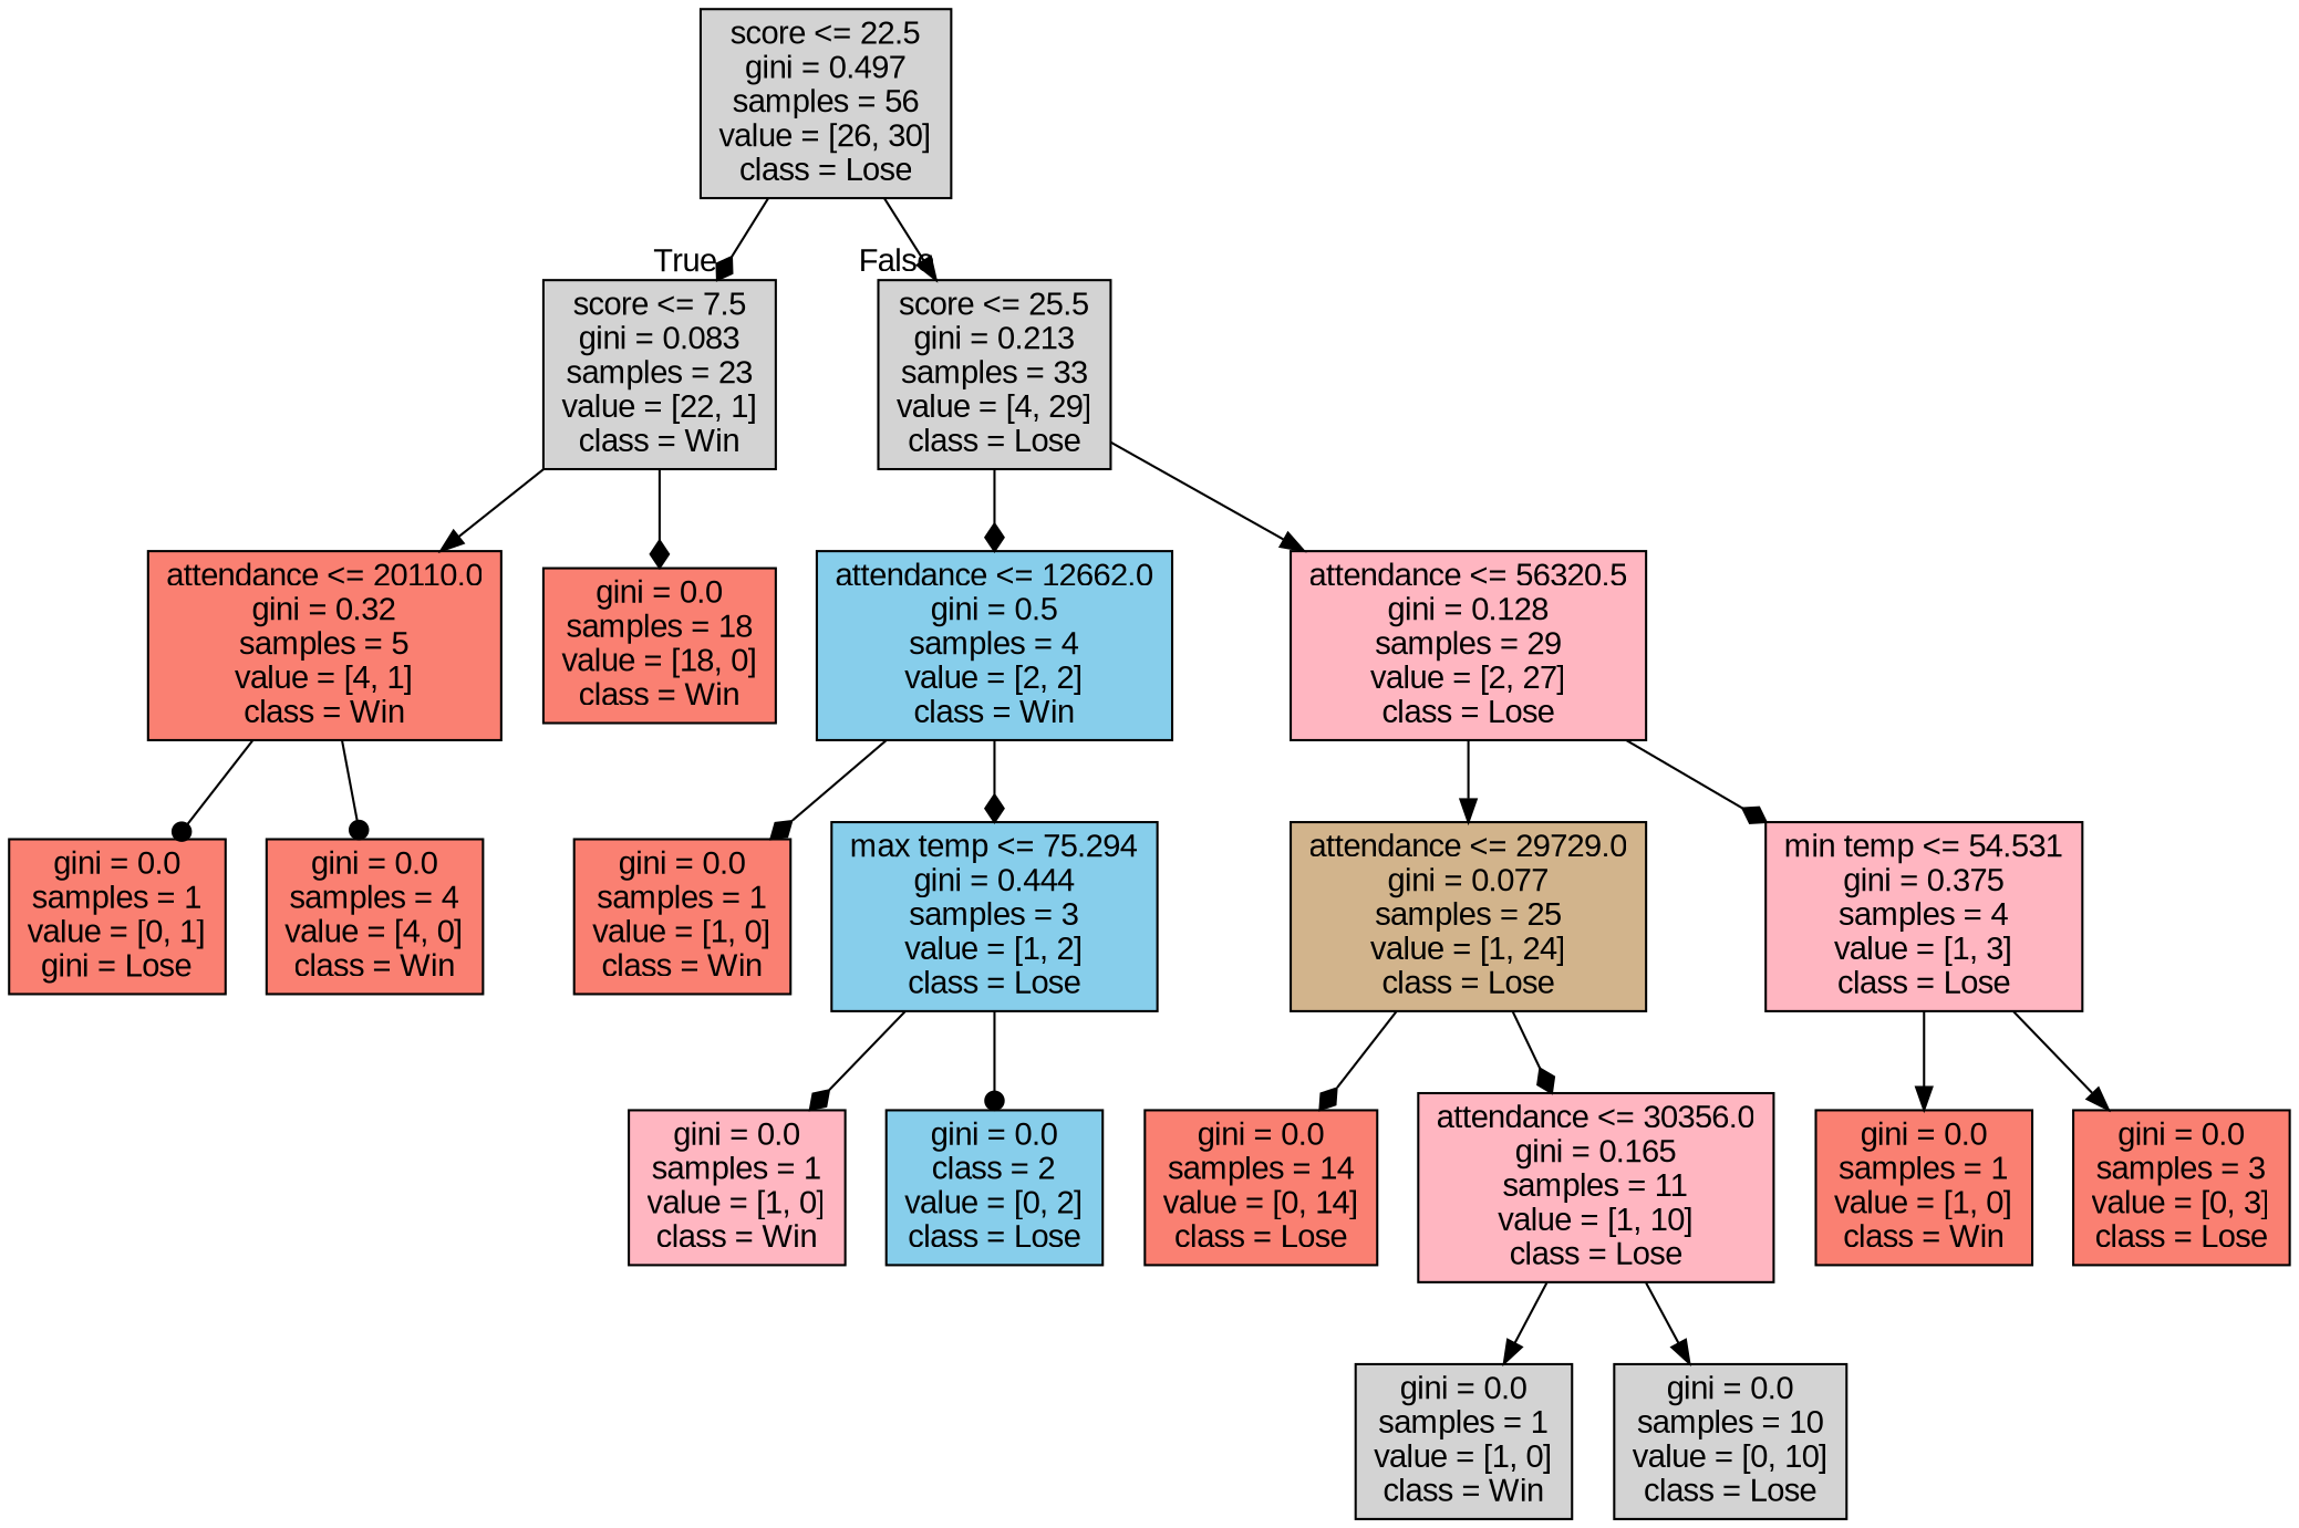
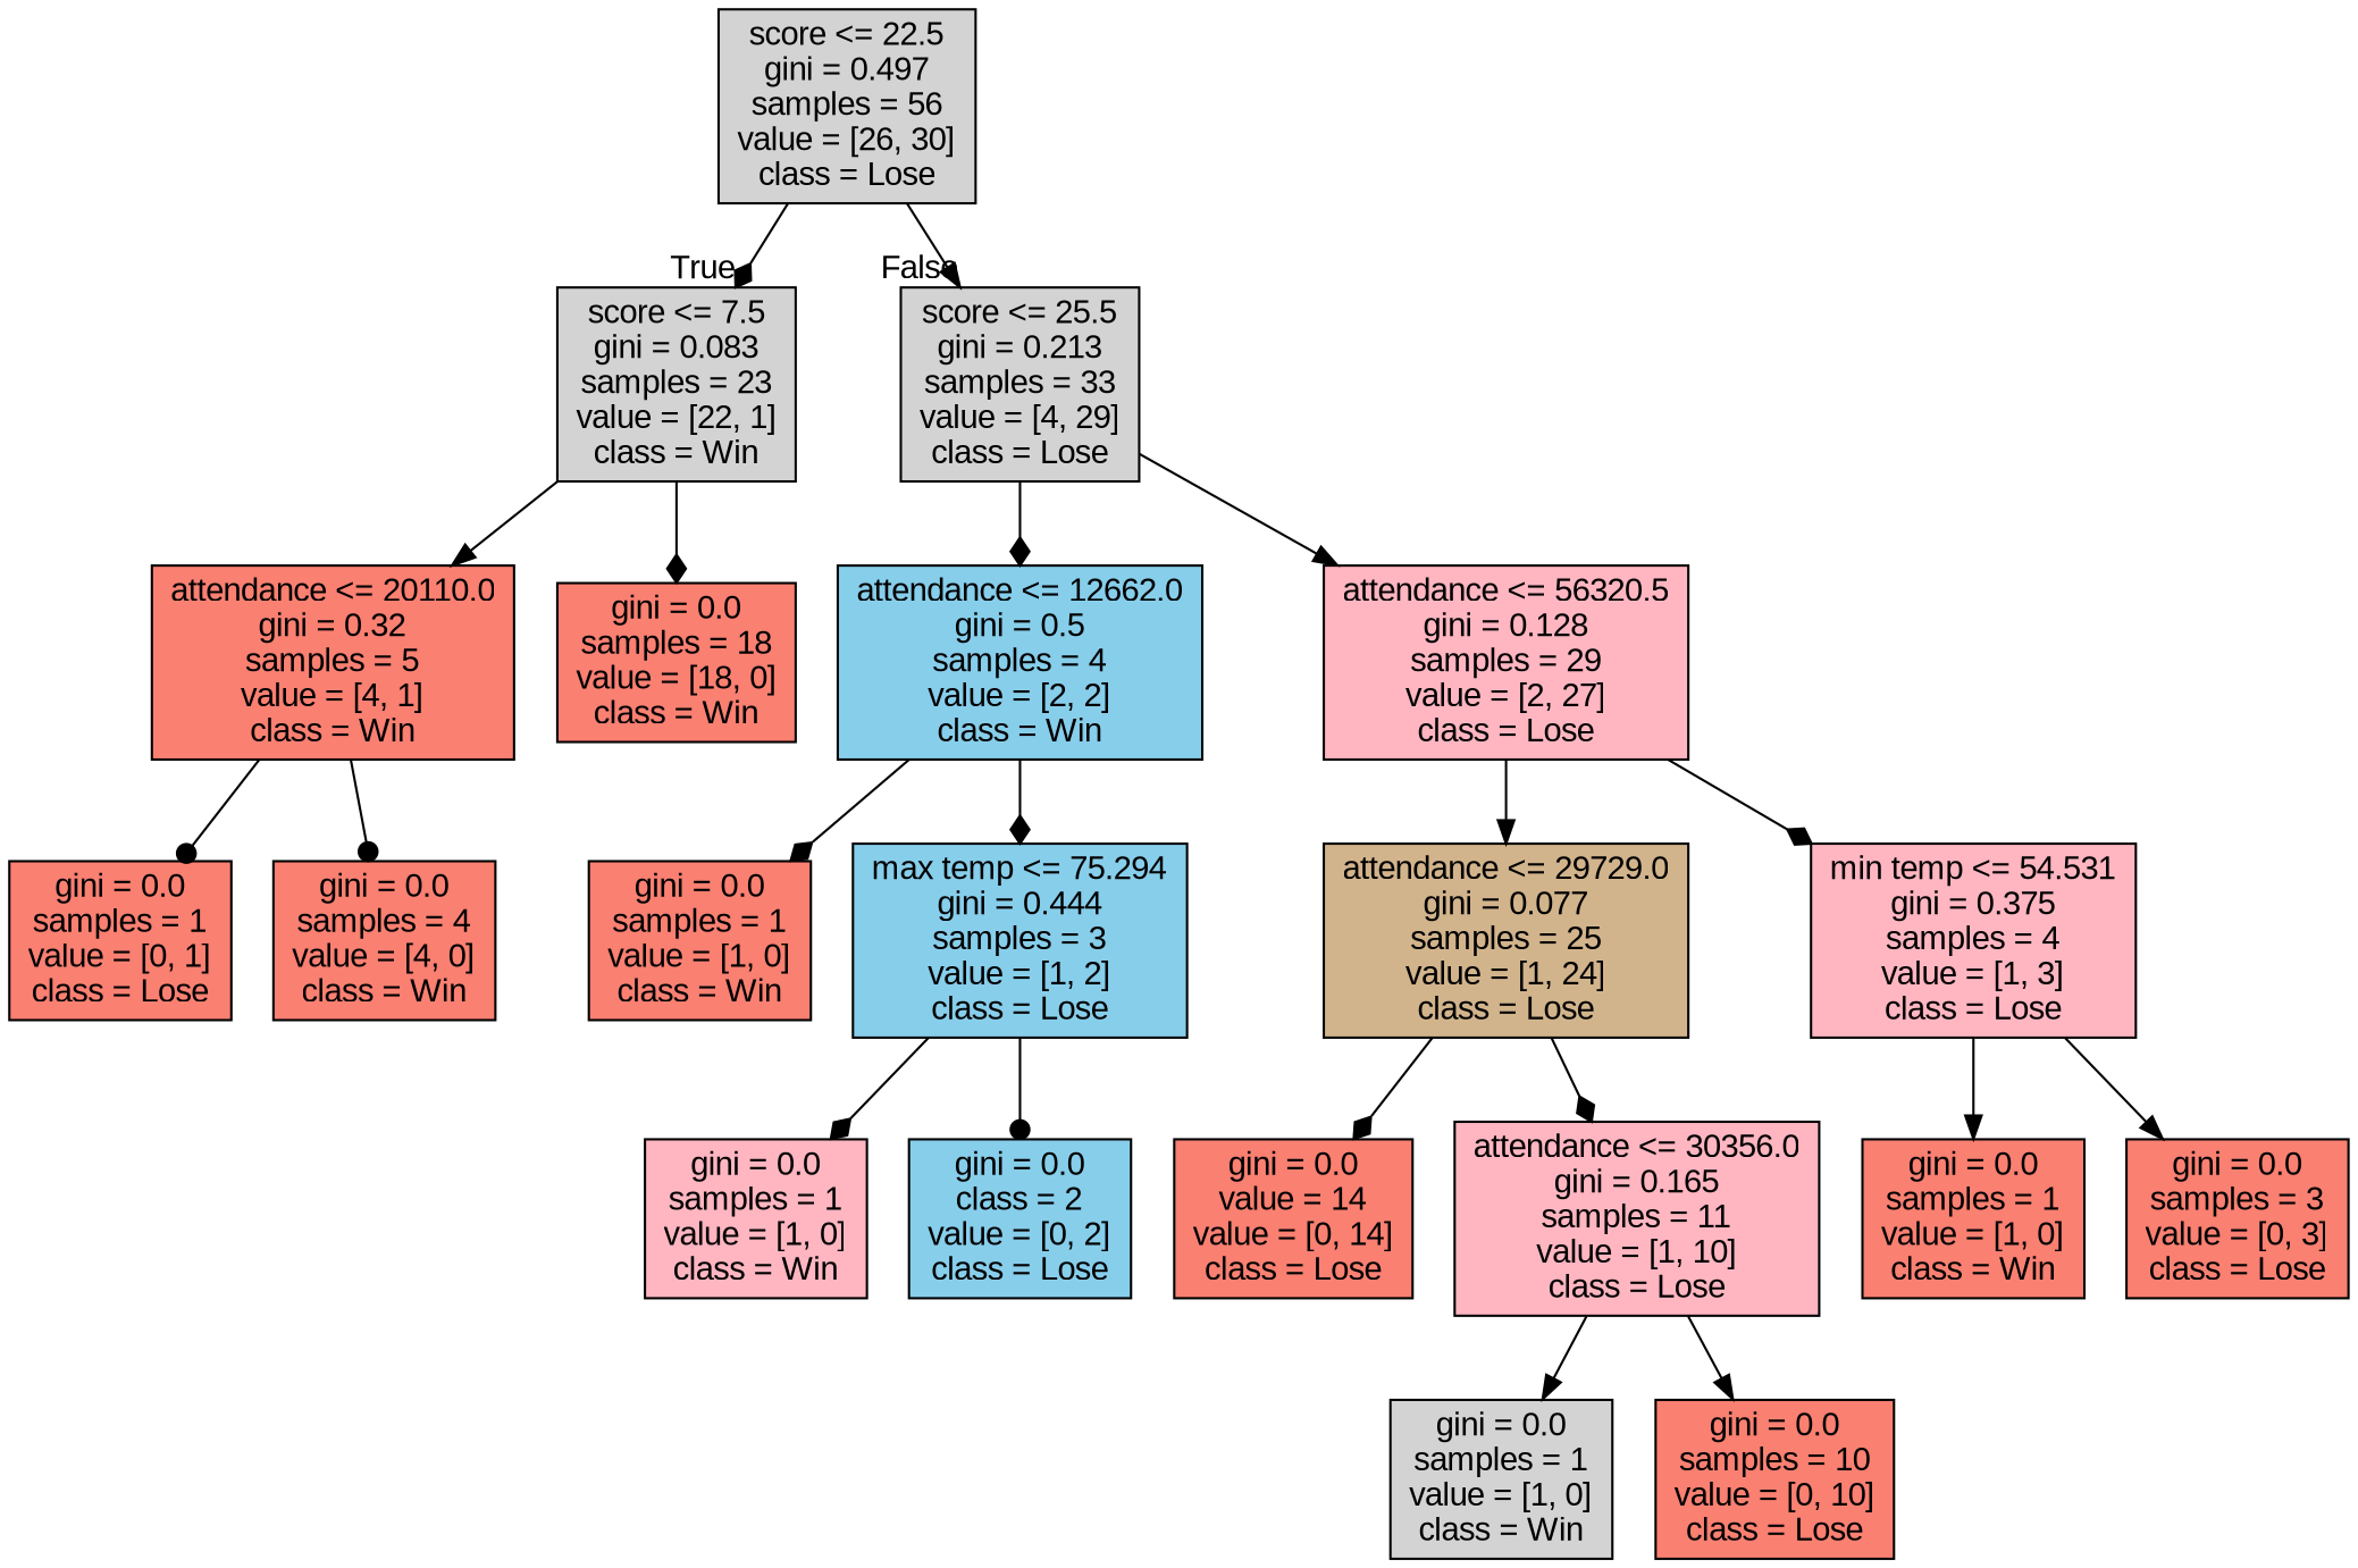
  digraph {
    fontname="Liberation Sans"
    node [fillcolor=salmon fontname="Liberation Sans" shape=box style=filled]
    edge [arrowhead=diamond fontname="Liberation Sans"]
    n1 [fillcolor=lightgrey label="score <= 22.5\ngini = 0.497\nsamples = 56\nvalue = [26, 30]\nclass = Lose"]
    n2 [fillcolor=lightgrey label="score <= 7.5\ngini = 0.083\nsamples = 23\nvalue = [22, 1]\nclass = Win"]
    n3 [fillcolor=lightgrey label="score <= 25.5\ngini = 0.213\nsamples = 33\nvalue = [4, 29]\nclass = Lose"]
    n4 [label="attendance <= 20110.0\ngini = 0.32\nsamples = 5\nvalue = [4, 1]\nclass = Win"]
    n5 [label="gini = 0.0\nsamples = 18\nvalue = [18, 0]\nclass = Win"]
    n6 [fillcolor=skyblue label="attendance <= 12662.0\ngini = 0.5\nsamples = 4\nvalue = [2, 2]\nclass = Win"]
    n7 [fillcolor=lightpink label="attendance <= 56320.5\ngini = 0.128\nsamples = 29\nvalue = [2, 27]\nclass = Lose"]
-   n8 [label="gini = 0.0\nsamples = 1\nvalue = [0, 1]\ngini = Lose"]
+   n8 [label="gini = 0.0\nsamples = 1\nvalue = [0, 1]\nclass = Lose"]
    n9 [label="gini = 0.0\nsamples = 4\nvalue = [4, 0]\nclass = Win"]
    n10 [label="gini = 0.0\nsamples = 1\nvalue = [1, 0]\nclass = Win"]
    n11 [fillcolor=skyblue label="max temp <= 75.294\ngini = 0.444\nsamples = 3\nvalue = [1, 2]\nclass = Lose"]
    n12 [fillcolor=tan label="attendance <= 29729.0\ngini = 0.077\nsamples = 25\nvalue = [1, 24]\nclass = Lose"]
    n13 [fillcolor=lightpink label="min temp <= 54.531\ngini = 0.375\nsamples = 4\nvalue = [1, 3]\nclass = Lose"]
    n14 [fillcolor=lightpink label="gini = 0.0\nsamples = 1\nvalue = [1, 0]\nclass = Win"]
    n15 [fillcolor=skyblue label="gini = 0.0\nclass = 2\nvalue = [0, 2]\nclass = Lose"]
-   n16 [label="gini = 0.0\nsamples = 14\nvalue = [0, 14]\nclass = Lose"]
+   n16 [label="gini = 0.0\nvalue = 14\nvalue = [0, 14]\nclass = Lose"]
    n17 [fillcolor=lightpink label="attendance <= 30356.0\ngini = 0.165\nsamples = 11\nvalue = [1, 10]\nclass = Lose"]
    n18 [label="gini = 0.0\nsamples = 1\nvalue = [1, 0]\nclass = Win"]
    n19 [label="gini = 0.0\nsamples = 3\nvalue = [0, 3]\nclass = Lose"]
    n20 [fillcolor=lightgrey label="gini = 0.0\nsamples = 1\nvalue = [1, 0]\nclass = Win"]
-   n21 [fillcolor=lightgrey label="gini = 0.0\nsamples = 10\nvalue = [0, 10]\nclass = Lose"]
+   n21 [label="gini = 0.0\nsamples = 10\nvalue = [0, 10]\nclass = Lose"]
    n1 -> n2 [headlabel=True labelangle=45 labeldistance=2.5]
    n1 -> n3 [arrowhead=normal headlabel=False labelangle=-45 labeldistance=2.5]
    n2 -> n4 [arrowhead=normal]
    n2 -> n5
    n3 -> n6
    n3 -> n7 [arrowhead=normal]
    n4 -> n8 [arrowhead=dot]
    n4 -> n9 [arrowhead=dot]
    n6 -> n10
    n6 -> n11
    n7 -> n12 [arrowhead=normal]
    n7 -> n13
    n11 -> n14
    n11 -> n15 [arrowhead=dot]
    n12 -> n16
    n12 -> n17
    n13 -> n18 [arrowhead=normal]
    n13 -> n19 [arrowhead=normal]
    n17 -> n20 [arrowhead=normal]
    n17 -> n21 [arrowhead=normal]
  }
